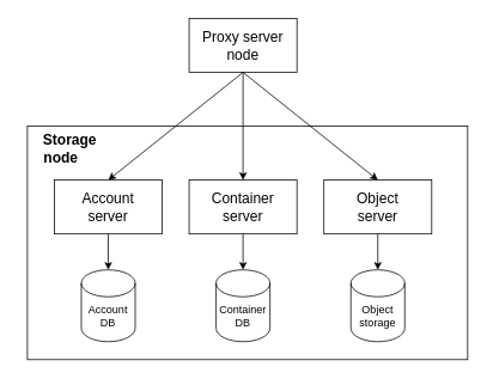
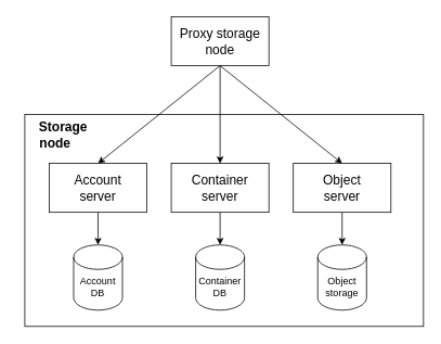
  <mxCell id="0" />
  <mxCell id="1" parent="0" />
  <mxCell id="2" value="" style="rounded=0;whiteSpace=wrap;html=1;" vertex="1" parent="1"><mxGeometry x="30" y="140" width="490" height="260" as="geometry" /></mxCell>
  <mxCell id="3" style="edgeStyle=orthogonalEdgeStyle;rounded=0;orthogonalLoop=1;jettySize=auto;html=1;exitX=0.5;exitY=1;exitDx=0;exitDy=0;entryX=0.5;entryY=0;entryDx=0;entryDy=0;entryPerimeter=0;" edge="1" parent="1" source="4" target="9"><mxGeometry relative="1" as="geometry" /></mxCell>
  <mxCell id="4" value="" style="rounded=0;whiteSpace=wrap;html=1;fontSize=16;" vertex="1" parent="1"><mxGeometry x="60" y="200" width="120" height="60" as="geometry" /></mxCell>
  <mxCell id="5" style="edgeStyle=orthogonalEdgeStyle;rounded=0;orthogonalLoop=1;jettySize=auto;html=1;entryX=0.5;entryY=0;entryDx=0;entryDy=0;entryPerimeter=0;" edge="1" parent="1" source="6" target="10"><mxGeometry relative="1" as="geometry" /></mxCell>
  <mxCell id="6" value="" style="rounded=0;whiteSpace=wrap;html=1;fontSize=16;" vertex="1" parent="1"><mxGeometry x="210" y="200" width="120" height="60" as="geometry" /></mxCell>
  <mxCell id="7" style="edgeStyle=orthogonalEdgeStyle;rounded=0;orthogonalLoop=1;jettySize=auto;html=1;" edge="1" parent="1" source="8" target="11"><mxGeometry relative="1" as="geometry" /></mxCell>
  <mxCell id="8" value="" style="rounded=0;whiteSpace=wrap;html=1;fontSize=16;" vertex="1" parent="1"><mxGeometry x="360" y="200" width="120" height="60" as="geometry" /></mxCell>
  <mxCell id="9" value="" style="shape=cylinder3;whiteSpace=wrap;html=1;boundedLbl=1;backgroundOutline=1;size=15;" vertex="1" parent="1"><mxGeometry x="90" y="300" width="60" height="80" as="geometry" /></mxCell>
  <mxCell id="10" value="" style="shape=cylinder3;whiteSpace=wrap;html=1;boundedLbl=1;backgroundOutline=1;size=15;" vertex="1" parent="1"><mxGeometry x="240" y="300" width="60" height="80" as="geometry" /></mxCell>
  <mxCell id="11" value="" style="shape=cylinder3;whiteSpace=wrap;html=1;boundedLbl=1;backgroundOutline=1;size=15;" vertex="1" parent="1"><mxGeometry x="390" y="300" width="60" height="80" as="geometry" /></mxCell>
  <mxCell id="12" value="Storage " style="text;html=1;strokeColor=none;fillColor=none;align=center;verticalAlign=middle;whiteSpace=wrap;rounded=0;horizontal=1;fontSize=16;fontStyle=1" vertex="1" parent="1"><mxGeometry x="30" y="140" width="95" height="30" as="geometry" /></mxCell>
  <mxCell id="13" value="&lt;div style=&quot;font-size: 16px&quot;&gt;&lt;font style=&quot;font-size: 16px&quot;&gt;&lt;span style=&quot;font-size: 16px&quot;&gt;&lt;br style=&quot;font-size: 16px&quot;&gt;&lt;/span&gt;&lt;/font&gt;&lt;/div&gt;" style="rounded=0;whiteSpace=wrap;html=1;fontStyle=1;fontSize=16;" vertex="1" parent="1"><mxGeometry x="210" y="20" width="120" height="60" as="geometry" /></mxCell>
  <mxCell id="14" value="" style="endArrow=none;html=1;rounded=0;fontSize=19;entryX=0.5;entryY=1;entryDx=0;entryDy=0;exitX=0.5;exitY=0;exitDx=0;exitDy=0;strokeWidth=1;startArrow=classic;startFill=1;" edge="1" parent="1" source="4" target="13"><mxGeometry width="50" height="50" relative="1" as="geometry"><mxPoint x="340" y="280" as="sourcePoint" /><mxPoint x="390" y="230" as="targetPoint" /></mxGeometry></mxCell>
  <mxCell id="15" value="" style="endArrow=none;html=1;rounded=0;fontSize=19;entryX=0.5;entryY=1;entryDx=0;entryDy=0;exitX=0.5;exitY=0;exitDx=0;exitDy=0;startArrow=classic;startFill=1;" edge="1" parent="1" source="6" target="13"><mxGeometry width="50" height="50" relative="1" as="geometry"><mxPoint x="340" y="280" as="sourcePoint" /><mxPoint x="390" y="230" as="targetPoint" /></mxGeometry></mxCell>
  <mxCell id="16" value="" style="endArrow=none;html=1;rounded=0;fontSize=19;entryX=0.5;entryY=1;entryDx=0;entryDy=0;exitX=0.5;exitY=0;exitDx=0;exitDy=0;startArrow=classic;startFill=1;" edge="1" parent="1" source="8" target="13"><mxGeometry width="50" height="50" relative="1" as="geometry"><mxPoint x="340" y="280" as="sourcePoint" /><mxPoint x="390" y="230" as="targetPoint" /></mxGeometry></mxCell>
- <mxCell id="17" value="&lt;font style=&quot;font-size: 16px&quot;&gt;&lt;span style=&quot;font-size: 16px&quot;&gt;&lt;span style=&quot;font-weight: normal ; font-size: 16px&quot;&gt;Proxy server&lt;/span&gt;&lt;/span&gt;&lt;/font&gt;" style="text;html=1;strokeColor=none;fillColor=none;align=center;verticalAlign=middle;whiteSpace=wrap;rounded=0;fontSize=16;" vertex="1" parent="1"><mxGeometry x="200" y="20" width="140" height="40" as="geometry" /></mxCell>
+ <mxCell id="17" value="&lt;font style=&quot;font-size: 16px&quot;&gt;&lt;span style=&quot;font-size: 16px&quot;&gt;&lt;span style=&quot;font-weight: normal ; font-size: 16px&quot;&gt;Proxy storage&lt;/span&gt;&lt;/span&gt;&lt;/font&gt;" style="text;html=1;strokeColor=none;fillColor=none;align=center;verticalAlign=middle;whiteSpace=wrap;rounded=0;fontSize=16;" vertex="1" parent="1"><mxGeometry x="200" y="20" width="140" height="40" as="geometry" /></mxCell>
  <mxCell id="18" value="node" style="text;html=1;strokeColor=none;fillColor=none;align=center;verticalAlign=middle;whiteSpace=wrap;rounded=0;fontSize=16;" vertex="1" parent="1"><mxGeometry x="240" y="40" width="60" height="40" as="geometry" /></mxCell>
  <mxCell id="19" value="node" style="text;html=1;strokeColor=none;fillColor=none;align=center;verticalAlign=middle;whiteSpace=wrap;rounded=0;horizontal=1;fontSize=16;fontStyle=1" vertex="1" parent="1"><mxGeometry x="20" y="150" width="95" height="50" as="geometry" /></mxCell>
  <mxCell id="20" value="Account" style="text;html=1;strokeColor=none;fillColor=none;align=center;verticalAlign=middle;whiteSpace=wrap;rounded=0;fontSize=16;" vertex="1" parent="1"><mxGeometry x="70" y="200" width="100" height="40" as="geometry" /></mxCell>
  <mxCell id="21" value="server" style="text;html=1;strokeColor=none;fillColor=none;align=center;verticalAlign=middle;whiteSpace=wrap;rounded=0;fontSize=16;" vertex="1" parent="1"><mxGeometry x="90" y="220" width="60" height="40" as="geometry" /></mxCell>
  <mxCell id="22" value="Container" style="text;html=1;strokeColor=none;fillColor=none;align=center;verticalAlign=middle;whiteSpace=wrap;rounded=0;fontSize=16;" vertex="1" parent="1"><mxGeometry x="220" y="200" width="100" height="40" as="geometry" /></mxCell>
  <mxCell id="23" value="server" style="text;html=1;strokeColor=none;fillColor=none;align=center;verticalAlign=middle;whiteSpace=wrap;rounded=0;fontSize=16;" vertex="1" parent="1"><mxGeometry x="240" y="220" width="60" height="40" as="geometry" /></mxCell>
  <mxCell id="24" value="Object" style="text;html=1;strokeColor=none;fillColor=none;align=center;verticalAlign=middle;whiteSpace=wrap;rounded=0;fontSize=16;" vertex="1" parent="1"><mxGeometry x="370" y="200" width="100" height="40" as="geometry" /></mxCell>
  <mxCell id="25" value="server" style="text;html=1;strokeColor=none;fillColor=none;align=center;verticalAlign=middle;whiteSpace=wrap;rounded=0;fontSize=16;" vertex="1" parent="1"><mxGeometry x="390" y="220" width="60" height="40" as="geometry" /></mxCell>
  <mxCell id="26" value="Account" style="text;html=1;strokeColor=none;fillColor=none;align=center;verticalAlign=middle;whiteSpace=wrap;rounded=0;fontSize=12;" vertex="1" parent="1"><mxGeometry x="90" y="330" width="60" height="30" as="geometry" /></mxCell>
  <mxCell id="27" value="DB" style="text;html=1;strokeColor=none;fillColor=none;align=center;verticalAlign=middle;whiteSpace=wrap;rounded=0;fontSize=12;" vertex="1" parent="1"><mxGeometry x="90" y="340" width="60" height="40" as="geometry" /></mxCell>
  <mxCell id="28" value="Container" style="text;html=1;strokeColor=none;fillColor=none;align=center;verticalAlign=middle;whiteSpace=wrap;rounded=0;fontSize=12;" vertex="1" parent="1"><mxGeometry x="240" y="330" width="60" height="30" as="geometry" /></mxCell>
  <mxCell id="29" value="DB" style="text;html=1;strokeColor=none;fillColor=none;align=center;verticalAlign=middle;whiteSpace=wrap;rounded=0;fontSize=12;" vertex="1" parent="1"><mxGeometry x="240" y="340" width="60" height="40" as="geometry" /></mxCell>
  <mxCell id="30" value="Object" style="text;html=1;strokeColor=none;fillColor=none;align=center;verticalAlign=middle;whiteSpace=wrap;rounded=0;fontSize=12;" vertex="1" parent="1"><mxGeometry x="390" y="330" width="60" height="30" as="geometry" /></mxCell>
  <mxCell id="31" value="storage" style="text;html=1;strokeColor=none;fillColor=none;align=center;verticalAlign=middle;whiteSpace=wrap;rounded=0;fontSize=12;" vertex="1" parent="1"><mxGeometry x="390" y="340" width="60" height="40" as="geometry" /></mxCell>
